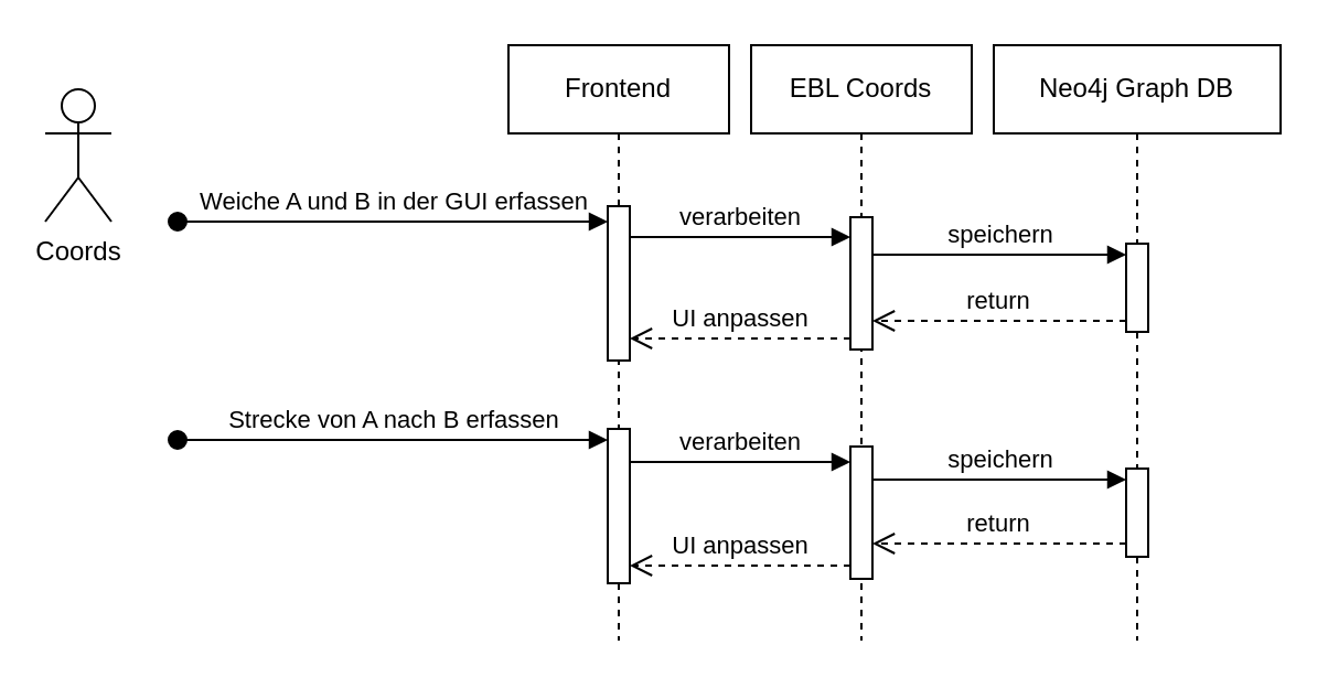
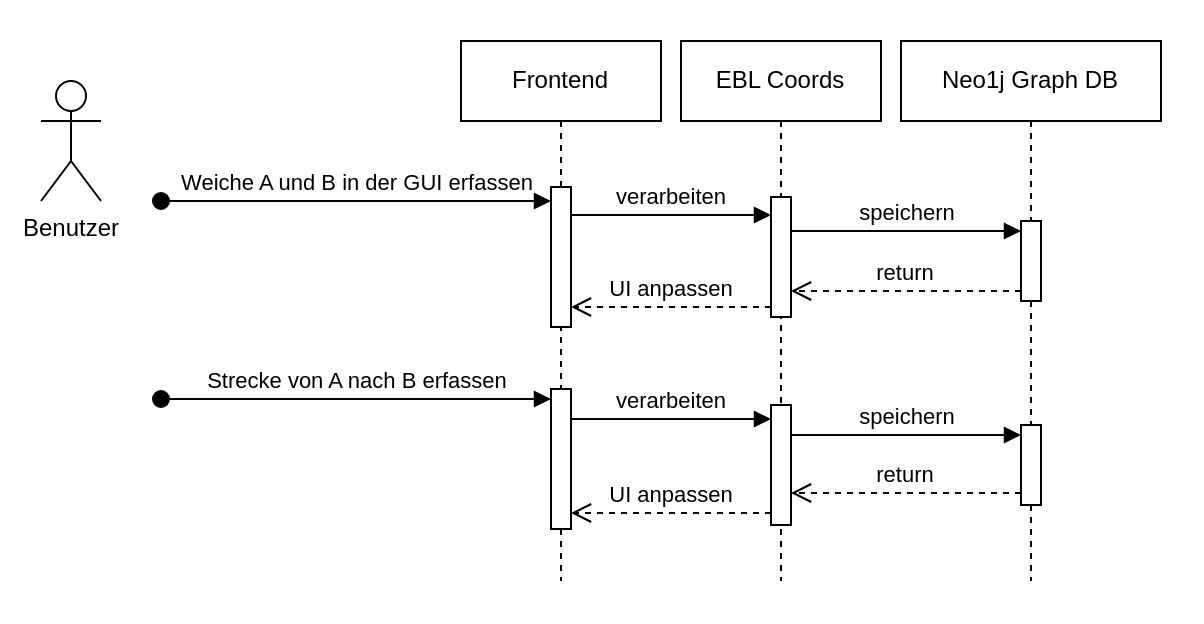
  <mxCell id="0" />
  <mxCell id="1" parent="0" />
- <mxCell id="2" value="Neo4j Graph DB" style="shape=umlLifeline;perimeter=lifelinePerimeter;whiteSpace=wrap;html=1;container=1;dropTarget=0;collapsible=0;recursiveResize=0;outlineConnect=0;portConstraint=eastwest;newEdgeStyle={&quot;curved&quot;:0,&quot;rounded&quot;:0};" vertex="1" parent="1"><mxGeometry x="450" y="20" width="130" height="270" as="geometry" /></mxCell>
+ <mxCell id="2" value="Neo1j Graph DB" style="shape=umlLifeline;perimeter=lifelinePerimeter;whiteSpace=wrap;html=1;container=1;dropTarget=0;collapsible=0;recursiveResize=0;outlineConnect=0;portConstraint=eastwest;newEdgeStyle={&quot;curved&quot;:0,&quot;rounded&quot;:0};" vertex="1" parent="1"><mxGeometry x="450" y="20" width="130" height="270" as="geometry" /></mxCell>
  <mxCell id="3" value="" style="html=1;points=[[0,0,0,0,5],[0,1,0,0,-5],[1,0,0,0,5],[1,1,0,0,-5]];perimeter=orthogonalPerimeter;outlineConnect=0;targetShapes=umlLifeline;portConstraint=eastwest;newEdgeStyle={&quot;curved&quot;:0,&quot;rounded&quot;:0};" vertex="1" parent="2"><mxGeometry x="60" y="90" width="10" height="40" as="geometry" /></mxCell>
  <mxCell id="4" value="EBL Coords" style="shape=umlLifeline;perimeter=lifelinePerimeter;whiteSpace=wrap;html=1;container=1;dropTarget=0;collapsible=0;recursiveResize=0;outlineConnect=0;portConstraint=eastwest;newEdgeStyle={&quot;curved&quot;:0,&quot;rounded&quot;:0};" vertex="1" parent="1"><mxGeometry x="340" y="20" width="100" height="270" as="geometry" /></mxCell>
  <mxCell id="5" value="" style="html=1;points=[[0,0,0,0,5],[0,1,0,0,-5],[1,0,0,0,5],[1,1,0,0,-5]];perimeter=orthogonalPerimeter;outlineConnect=0;targetShapes=umlLifeline;portConstraint=eastwest;newEdgeStyle={&quot;curved&quot;:0,&quot;rounded&quot;:0};" vertex="1" parent="4"><mxGeometry x="45" y="78" width="10" height="60" as="geometry" /></mxCell>
  <mxCell id="6" value="" style="html=1;points=[[0,0,0,0,5],[0,1,0,0,-5],[1,0,0,0,5],[1,1,0,0,-5]];perimeter=orthogonalPerimeter;outlineConnect=0;targetShapes=umlLifeline;portConstraint=eastwest;newEdgeStyle={&quot;curved&quot;:0,&quot;rounded&quot;:0};" vertex="1" parent="4"><mxGeometry x="45" y="182" width="10" height="60" as="geometry" /></mxCell>
  <mxCell id="7" value="" style="html=1;points=[[0,0,0,0,5],[0,1,0,0,-5],[1,0,0,0,5],[1,1,0,0,-5]];perimeter=orthogonalPerimeter;outlineConnect=0;targetShapes=umlLifeline;portConstraint=eastwest;newEdgeStyle={&quot;curved&quot;:0,&quot;rounded&quot;:0};" vertex="1" parent="4"><mxGeometry x="170" y="192" width="10" height="40" as="geometry" /></mxCell>
  <mxCell id="8" value="speichern" style="html=1;verticalAlign=bottom;endArrow=block;curved=0;rounded=0;" edge="1" parent="4" source="6" target="7"><mxGeometry width="80" relative="1" as="geometry"><mxPoint x="55" y="197" as="sourcePoint" /><mxPoint x="170" y="197" as="targetPoint" /><Array as="points"><mxPoint x="110" y="197" /></Array></mxGeometry></mxCell>
  <mxCell id="9" value="return" style="html=1;verticalAlign=bottom;endArrow=open;dashed=1;endSize=8;curved=0;rounded=0;" edge="1" parent="4"><mxGeometry relative="1" as="geometry"><mxPoint x="170" y="226" as="sourcePoint" /><mxPoint x="55" y="226" as="targetPoint" /><Array as="points"><mxPoint x="110" y="226" /></Array></mxGeometry></mxCell>
- <mxCell id="10" value="Coords" style="shape=umlActor;verticalLabelPosition=bottom;verticalAlign=top;html=1;outlineConnect=0;" vertex="1" parent="1"><mxGeometry x="20" y="40" width="30" height="60" as="geometry" /></mxCell>
+ <mxCell id="10" value="Benutzer" style="shape=umlActor;verticalLabelPosition=bottom;verticalAlign=top;html=1;outlineConnect=0;" vertex="1" parent="1"><mxGeometry x="20" y="40" width="30" height="60" as="geometry" /></mxCell>
  <mxCell id="11" value="Weiche A und B in der GUI erfassen" style="html=1;verticalAlign=bottom;startArrow=oval;startFill=1;endArrow=block;startSize=8;curved=0;rounded=0;" edge="1" parent="1" target="16"><mxGeometry width="60" relative="1" as="geometry"><mxPoint x="80" y="100" as="sourcePoint" /><mxPoint x="230" y="100" as="targetPoint" /></mxGeometry></mxCell>
  <mxCell id="12" value="speichern" style="html=1;verticalAlign=bottom;endArrow=block;curved=0;rounded=0;" edge="1" parent="1"><mxGeometry width="80" relative="1" as="geometry"><mxPoint x="395" y="115" as="sourcePoint" /><mxPoint x="510" y="115" as="targetPoint" /><Array as="points"><mxPoint x="450" y="115" /></Array></mxGeometry></mxCell>
  <mxCell id="13" value="return" style="html=1;verticalAlign=bottom;endArrow=open;dashed=1;endSize=8;curved=0;rounded=0;" edge="1" parent="1"><mxGeometry relative="1" as="geometry"><mxPoint x="510" y="145" as="sourcePoint" /><mxPoint x="395" y="145" as="targetPoint" /></mxGeometry></mxCell>
  <mxCell id="14" value="Strecke von A nach B erfassen" style="html=1;verticalAlign=bottom;startArrow=oval;startFill=1;endArrow=block;startSize=8;curved=0;rounded=0;" edge="1" parent="1"><mxGeometry width="60" relative="1" as="geometry"><mxPoint x="80" y="199" as="sourcePoint" /><mxPoint x="275" y="199" as="targetPoint" /></mxGeometry></mxCell>
  <mxCell id="15" value="Frontend" style="shape=umlLifeline;perimeter=lifelinePerimeter;whiteSpace=wrap;html=1;container=1;dropTarget=0;collapsible=0;recursiveResize=0;outlineConnect=0;portConstraint=eastwest;newEdgeStyle={&quot;curved&quot;:0,&quot;rounded&quot;:0};" vertex="1" parent="1"><mxGeometry x="230" y="20" width="100" height="270" as="geometry" /></mxCell>
  <mxCell id="16" value="" style="html=1;points=[[0,0,0,0,5],[0,1,0,0,-5],[1,0,0,0,5],[1,1,0,0,-5]];perimeter=orthogonalPerimeter;outlineConnect=0;targetShapes=umlLifeline;portConstraint=eastwest;newEdgeStyle={&quot;curved&quot;:0,&quot;rounded&quot;:0};" vertex="1" parent="15"><mxGeometry x="45" y="73" width="10" height="70" as="geometry" /></mxCell>
  <mxCell id="17" value="" style="html=1;points=[[0,0,0,0,5],[0,1,0,0,-5],[1,0,0,0,5],[1,1,0,0,-5]];perimeter=orthogonalPerimeter;outlineConnect=0;targetShapes=umlLifeline;portConstraint=eastwest;newEdgeStyle={&quot;curved&quot;:0,&quot;rounded&quot;:0};" vertex="1" parent="15"><mxGeometry x="45" y="174" width="10" height="70" as="geometry" /></mxCell>
  <mxCell id="18" value="verarbeiten" style="html=1;verticalAlign=bottom;endArrow=block;curved=0;rounded=0;" edge="1" parent="1"><mxGeometry width="80" relative="1" as="geometry"><mxPoint x="285" y="107" as="sourcePoint" /><mxPoint x="385" y="107" as="targetPoint" /><Array as="points"><mxPoint x="340" y="107" /></Array></mxGeometry></mxCell>
  <mxCell id="19" value="UI anpassen" style="html=1;verticalAlign=bottom;endArrow=open;dashed=1;endSize=8;curved=0;rounded=0;" edge="1" parent="1"><mxGeometry relative="1" as="geometry"><mxPoint x="385" y="153" as="sourcePoint" /><mxPoint x="285" y="153" as="targetPoint" /></mxGeometry></mxCell>
  <mxCell id="20" value="verarbeiten" style="html=1;verticalAlign=bottom;endArrow=block;curved=0;rounded=0;" edge="1" parent="1" source="17" target="6"><mxGeometry width="80" relative="1" as="geometry"><mxPoint x="285" y="209" as="sourcePoint" /><mxPoint x="385" y="209" as="targetPoint" /><Array as="points"><mxPoint x="340" y="209" /></Array></mxGeometry></mxCell>
  <mxCell id="21" value="UI anpassen" style="html=1;verticalAlign=bottom;endArrow=open;dashed=1;endSize=8;curved=0;rounded=0;" edge="1" parent="1"><mxGeometry relative="1" as="geometry"><mxPoint x="385" y="256" as="sourcePoint" /><mxPoint x="285" y="256" as="targetPoint" /><Array as="points"><mxPoint x="340" y="256" /></Array></mxGeometry></mxCell>
